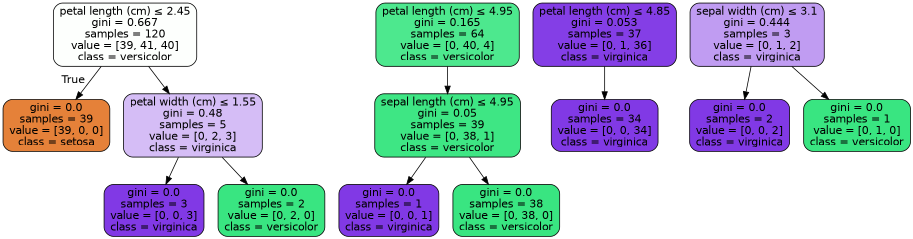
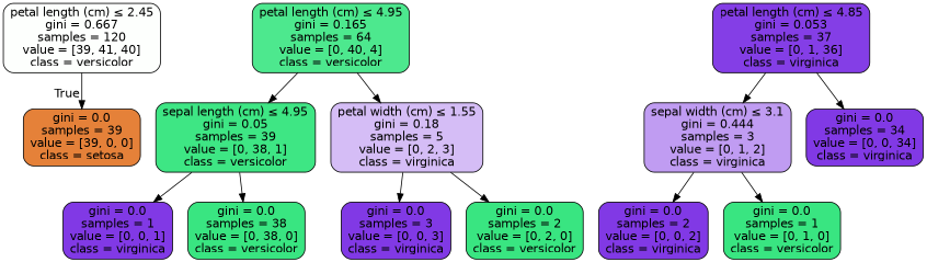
  digraph {
    node [color=black fillcolor="#8139e5" fontname=helvetica shape=box style="filled, rounded"]
    edge [fontname=helvetica]
    n1 [fillcolor="#fdfffd" label=<petal length (cm) &le; 2.45<br/>gini = 0.667<br/>samples = 120<br/>value = [39, 41, 40]<br/>class = versicolor>]
    n2 [fillcolor="#e58139" label=<gini = 0.0<br/>samples = 39<br/>value = [39, 0, 0]<br/>class = setosa>]
    n3 [fillcolor="#4de88e" label=<petal length (cm) &le; 4.95<br/>gini = 0.165<br/>samples = 64<br/>value = [0, 40, 4]<br/>class = versicolor>]
    n4 [fillcolor="#3ee684" label=<sepal length (cm) &le; 4.95<br/>gini = 0.05<br/>samples = 39<br/>value = [0, 38, 1]<br/>class = versicolor>]
-   n5 [fillcolor="#d5bdf6" label=<petal width (cm) &le; 1.55<br/>gini = 0.48<br/>samples = 5<br/>value = [0, 2, 3]<br/>class = virginica>]
+   n5 [fillcolor="#d5bdf6" label=<petal width (cm) &le; 1.55<br/>gini = 0.18<br/>samples = 5<br/>value = [0, 2, 3]<br/>class = virginica>]
    n6 [fillcolor="#843ee6" label=<petal length (cm) &le; 4.85<br/>gini = 0.053<br/>samples = 37<br/>value = [0, 1, 36]<br/>class = virginica>]
    n7 [fillcolor="#c09cf2" label=<sepal width (cm) &le; 3.1<br/>gini = 0.444<br/>samples = 3<br/>value = [0, 1, 2]<br/>class = virginica>]
    n8 [label=<gini = 0.0<br/>samples = 34<br/>value = [0, 0, 34]<br/>class = virginica>]
    n9 [label=<gini = 0.0<br/>samples = 1<br/>value = [0, 0, 1]<br/>class = virginica>]
    n10 [fillcolor="#39e581" label=<gini = 0.0<br/>samples = 38<br/>value = [0, 38, 0]<br/>class = versicolor>]
    n11 [label=<gini = 0.0<br/>samples = 3<br/>value = [0, 0, 3]<br/>class = virginica>]
    n12 [fillcolor="#39e581" label=<gini = 0.0<br/>samples = 2<br/>value = [0, 2, 0]<br/>class = versicolor>]
    n13 [label=<gini = 0.0<br/>samples = 2<br/>value = [0, 0, 2]<br/>class = virginica>]
    n14 [fillcolor="#39e581" label=<gini = 0.0<br/>samples = 1<br/>value = [0, 1, 0]<br/>class = versicolor>]
    n1 -> n2 [headlabel=True labelangle=45 labeldistance=2.5]
    n3 -> n4
-   n1 -> n5
+   n3 -> n5
    n4 -> n9
    n4 -> n10
    n5 -> n11
    n5 -> n12
+   n6 -> n7
    n6 -> n8
    n7 -> n13
    n7 -> n14
  }
